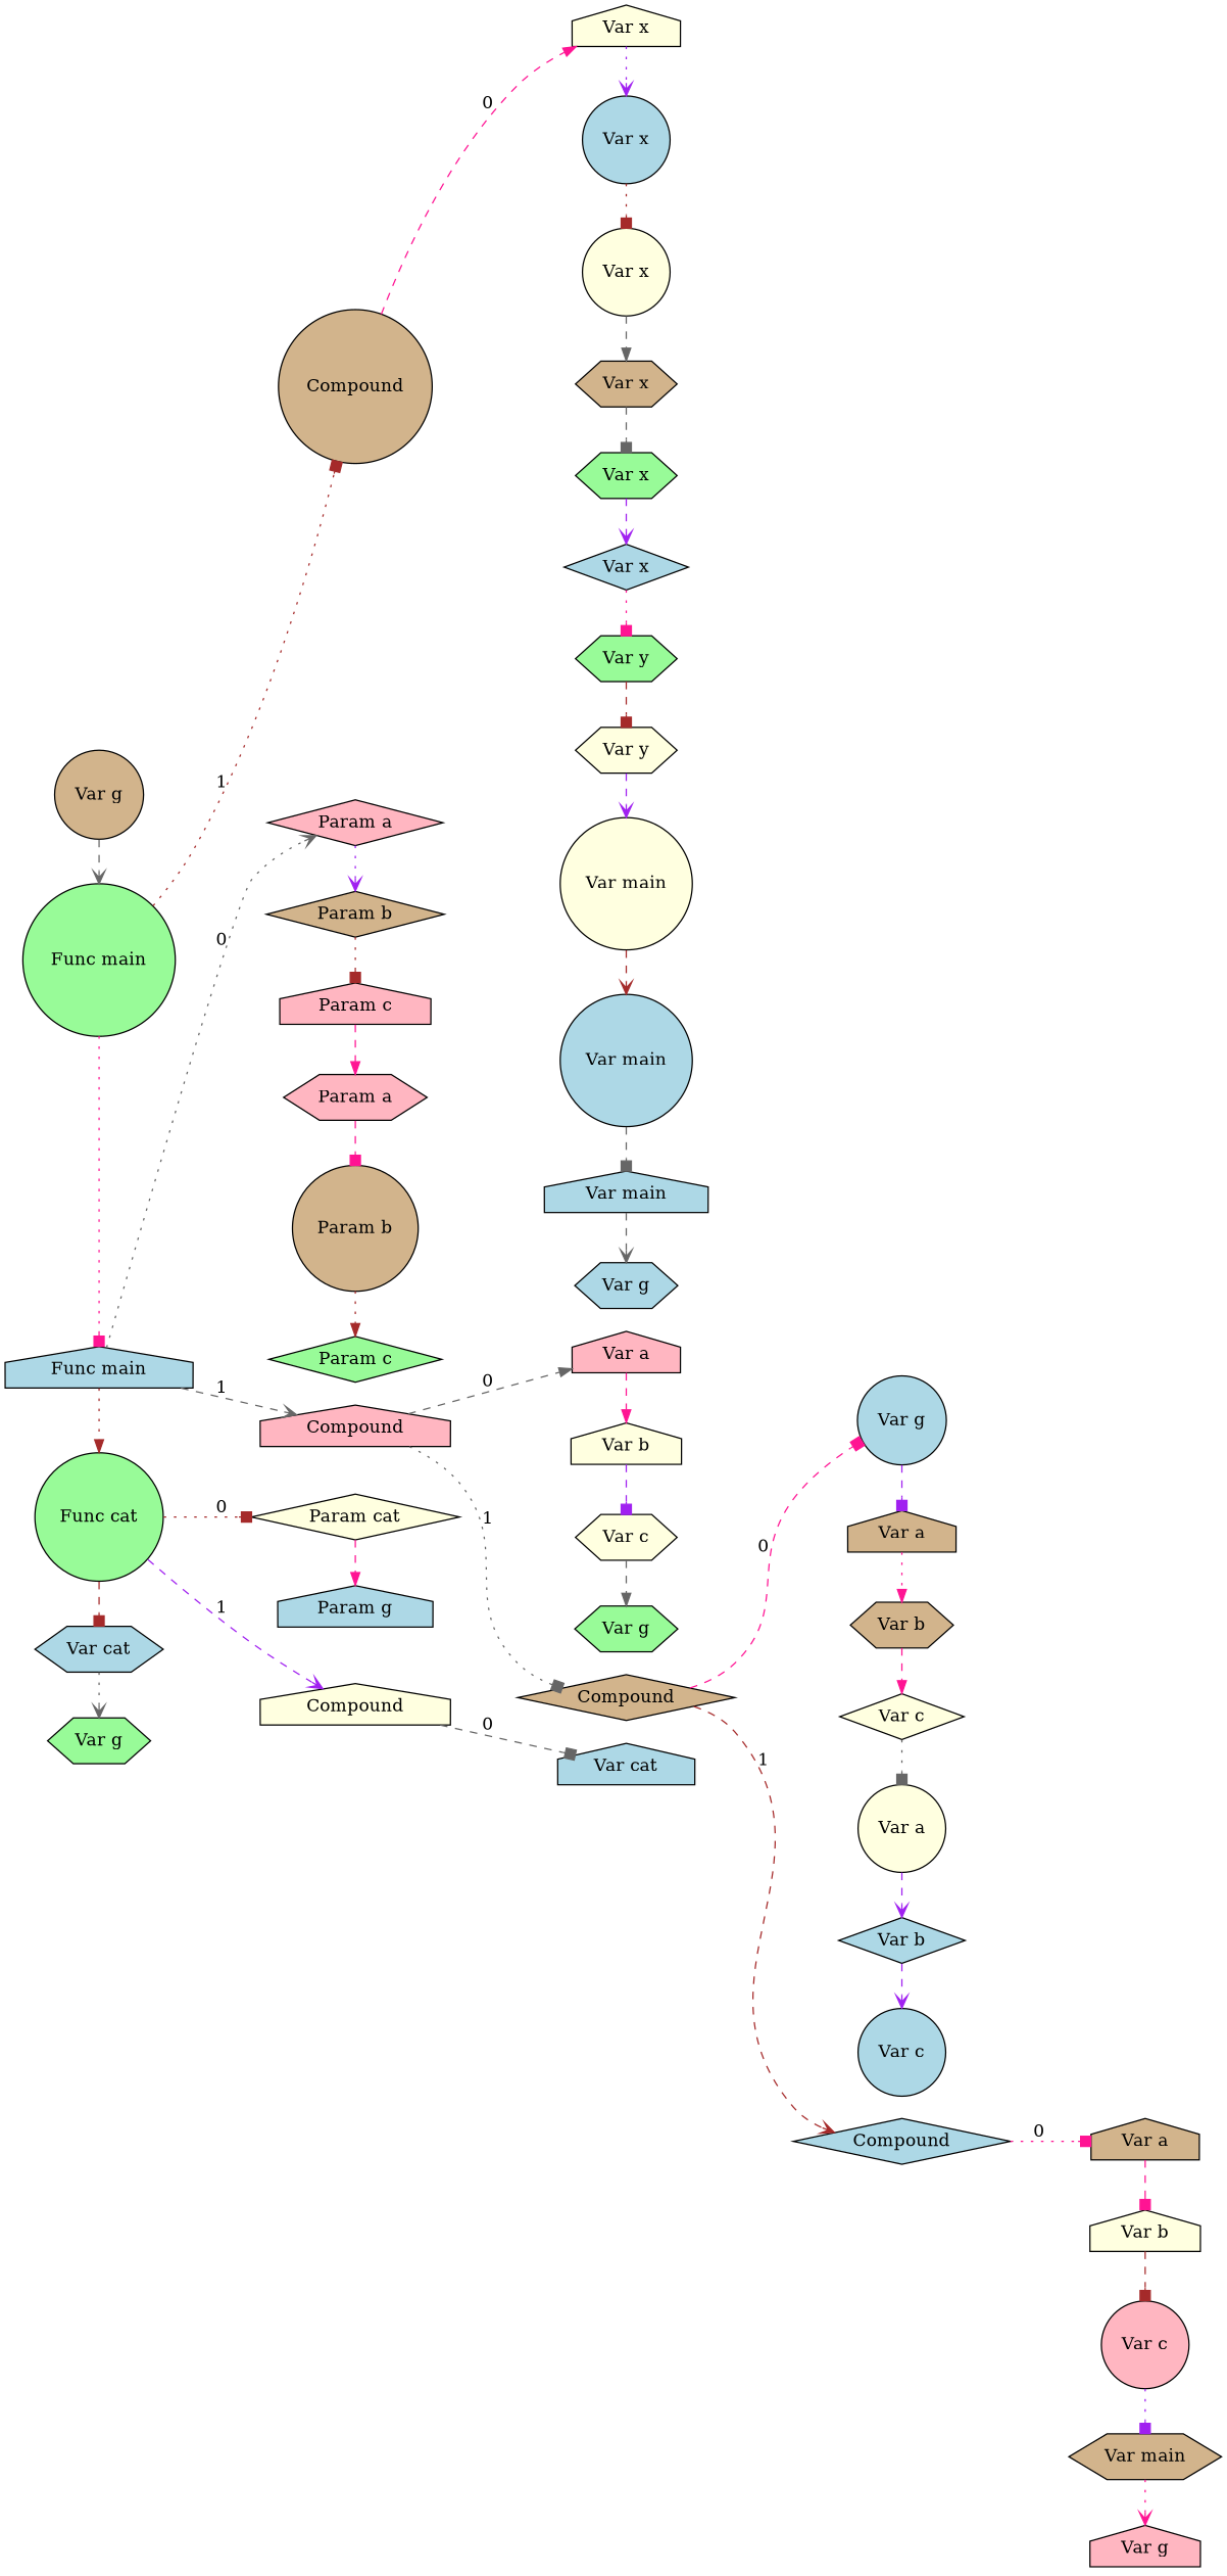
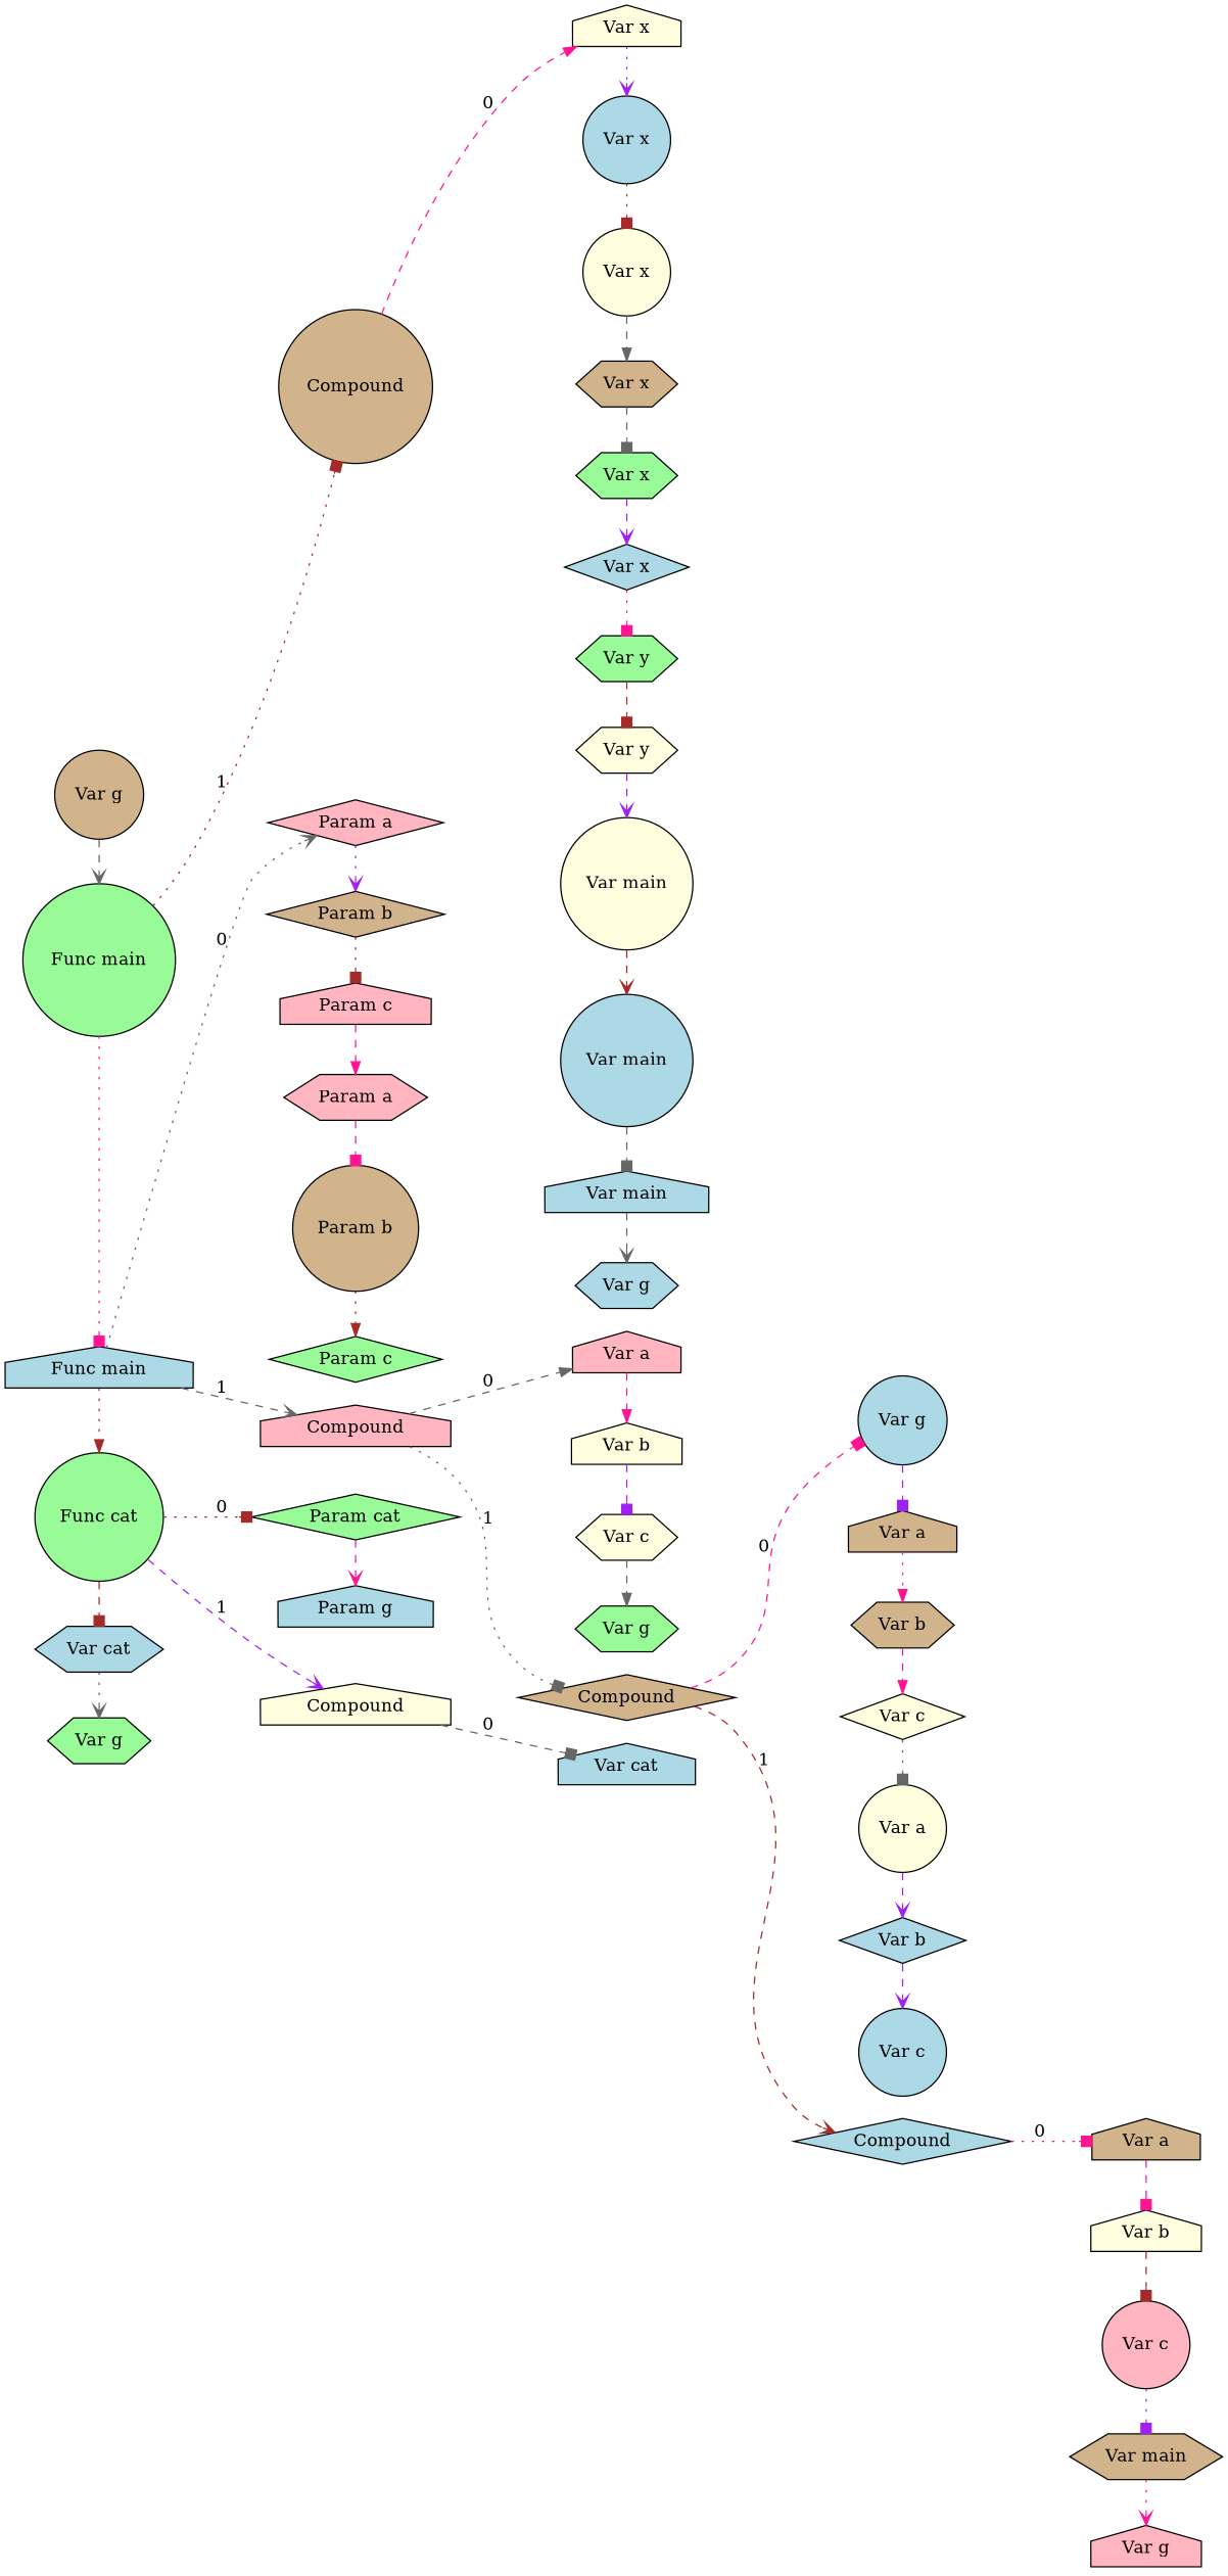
  digraph {
    rankdir=LR
    node [fillcolor=lightblue shape=house style=filled]
    edge [arrowhead=box color=gray40 style=dashed]
    n1 [fillcolor=tan label="Var g" shape=circle]
    n2 [fillcolor=palegreen label="Func main" shape=circle]
    n3 [label="Func main"]
    n4 [fillcolor=palegreen label="Func cat" shape=circle]
    n5 [label="Var cat" shape=hexagon]
    n6 [fillcolor=palegreen label="Var g" shape=hexagon]
    n7 [fillcolor=tan label=Compound shape=circle]
    n8 [fillcolor=lightyellow label="Var x"]
    n9 [label="Var x" shape=circle]
    n10 [fillcolor=lightyellow label="Var x" shape=circle]
    n11 [fillcolor=tan label="Var x" shape=hexagon]
    n12 [fillcolor=palegreen label="Var x" shape=hexagon]
    n13 [label="Var x" shape=diamond]
    n14 [fillcolor=palegreen label="Var y" shape=hexagon]
    n15 [fillcolor=lightyellow label="Var y" shape=hexagon]
    n16 [fillcolor=lightyellow label="Var main" shape=circle]
    n17 [label="Var main" shape=circle]
    n18 [label="Var main"]
    n19 [label="Var g" shape=hexagon]
    n20 [fillcolor=lightpink label="Param a" shape=diamond]
    n21 [fillcolor=lightpink label=Compound]
    n22 [fillcolor=lightpink label="Var a"]
    n23 [fillcolor=tan label=Compound shape=diamond]
    n24 [fillcolor=tan label="Param b" shape=diamond]
    n25 [fillcolor=lightpink label="Param c"]
    n26 [fillcolor=lightpink label="Param a" shape=hexagon]
    n27 [fillcolor=tan label="Param b" shape=circle]
    n28 [fillcolor=palegreen label="Param c" shape=diamond]
    n29 [fillcolor=lightyellow label="Var b"]
    n30 [fillcolor=lightyellow label="Var c" shape=hexagon]
    n31 [fillcolor=palegreen label="Var g" shape=hexagon]
-   n32 [fillcolor=lightyellow label="Param cat" shape=diamond]
+   n32 [fillcolor=palegreen label="Param cat" shape=diamond]
    n33 [fillcolor=lightyellow label=Compound]
    n34 [label="Var g" shape=circle]
    n35 [label=Compound shape=diamond]
    n36 [fillcolor=tan label="Var a"]
    n37 [fillcolor=tan label="Var b" shape=hexagon]
    n38 [fillcolor=lightyellow label="Var c" shape=diamond]
    n39 [fillcolor=lightyellow label="Var a" shape=circle]
    n40 [label="Var b" shape=diamond]
    n41 [label="Var c" shape=circle]
    n42 [fillcolor=tan label="Var a"]
    n43 [fillcolor=lightyellow label="Var b"]
    n44 [fillcolor=lightpink label="Var c" shape=circle]
    n45 [fillcolor=tan label="Var main" shape=hexagon]
    n46 [fillcolor=lightpink label="Var g"]
    n47 [label="Param g"]
    n48 [label="Var cat"]
    subgraph sub_1 {
      rank=same
      n1
      n2
      n3
      n4
      n5
      n6
    }
    subgraph sub_2 {
      n1
      n2
      n3
      n4
      n5
      n6
    }
    subgraph sub_3 {
      ordering=out
      rank=same
      n7
    }
    subgraph sub_4 {
      n2
      n7
    }
    subgraph sub_5 {
      ordering=out
      rank=same
      n8
    }
    subgraph sub_6 {
      n7
      n8
    }
    subgraph sub_7 {
      rank=same
      n8
      n9
      n10
      n11
      n12
      n13
      n14
      n15
      n16
      n17
      n18
      n19
    }
    subgraph sub_8 {
      n8
      n9
      n10
      n11
      n12
      n13
      n14
      n15
      n16
      n17
      n18
      n19
    }
    subgraph sub_9 {
      ordering=out
      rank=same
      n20
      n21
    }
    subgraph sub_10 {
      n3
      n20
      n21
    }
    subgraph sub_11 {
      n21
      n22
      n23
    }
    subgraph sub_12 {
      rank=same
      n20
      n24
      n25
      n26
      n27
      n28
    }
    subgraph sub_13 {
      n20
      n24
      n25
      n26
      n27
      n28
    }
    subgraph sub_14 {
      ordering=out
      rank=same
      n22
      n23
    }
    subgraph sub_15 {
      rank=same
      n22
      n29
      n30
      n31
    }
    subgraph sub_16 {
      ordering=out
      rank=same
      n32
      n33
    }
    subgraph sub_17 {
      n22
      n29
      n30
      n31
    }
    subgraph sub_18 {
      ordering=out
      rank=same
      n34
      n35
    }
    subgraph sub_19 {
      n23
      n34
      n35
    }
    subgraph sub_20 {
      rank=same
      n34
      n36
      n37
      n38
      n39
      n40
      n41
    }
    subgraph sub_21 {
      n34
      n36
      n37
      n38
      n39
      n40
      n41
    }
    subgraph sub_22 {
      ordering=out
      rank=same
      n42
    }
    subgraph sub_23 {
      n35
      n42
    }
    subgraph sub_24 {
      rank=same
      n42
      n43
      n44
      n45
      n46
    }
    subgraph sub_25 {
      n42
      n43
      n44
      n45
      n46
    }
    subgraph sub_26 {
      n4
      n32
      n33
    }
    subgraph sub_27 {
      rank=same
      n32
      n47
    }
    subgraph sub_28 {
      n32
      n47
    }
    subgraph sub_29 {
      ordering=out
      rank=same
      n48
    }
    subgraph sub_30 {
      n33
      n48
    }
    n1 -> n2 [arrowhead=vee]
    n2 -> n3 [color=deeppink style=dotted]
    n2 -> n7 [color=brown label=1 style=dotted]
    n3 -> n4 [arrowhead=normal color=brown style=dotted]
    n3 -> n20 [arrowhead=vee label=0 style=dotted]
    n3 -> n21 [arrowhead=vee label=1]
    n4 -> n5 [color=brown]
    n4 -> n32 [color=brown label=0 style=dotted]
    n4 -> n33 [arrowhead=vee color=purple label=1]
    n5 -> n6 [arrowhead=vee style=dotted]
    n7 -> n8 [arrowhead=normal color=deeppink label=0]
    n8 -> n9 [arrowhead=vee color=purple style=dotted]
    n9 -> n10 [color=brown style=dotted]
    n10 -> n11 [arrowhead=normal]
    n11 -> n12
    n12 -> n13 [arrowhead=vee color=purple]
    n13 -> n14 [color=deeppink style=dotted]
    n14 -> n15 [color=brown]
    n15 -> n16 [arrowhead=vee color=purple]
    n16 -> n17 [arrowhead=vee color=brown]
    n17 -> n18
    n18 -> n19 [arrowhead=vee]
    n20 -> n24 [arrowhead=vee color=purple style=dotted]
    n21 -> n22 [arrowhead=normal label=0]
    n21 -> n23 [label=1 style=dotted]
    n22 -> n29 [arrowhead=normal color=deeppink]
    n23 -> n34 [color=deeppink label=0]
    n23 -> n35 [arrowhead=vee color=brown label=1]
    n24 -> n25 [color=brown style=dotted]
    n25 -> n26 [arrowhead=normal color=deeppink]
    n26 -> n27 [color=deeppink]
    n27 -> n28 [arrowhead=normal color=brown style=dotted]
    n29 -> n30 [color=purple]
    n30 -> n31 [arrowhead=normal]
-   n32 -> n47 [arrowhead=normal color=deeppink]
+   n32 -> n47 [arrowhead=vee color=deeppink]
    n33 -> n48 [label=0]
    n34 -> n36 [color=purple]
    n35 -> n42 [color=deeppink label=0 style=dotted]
    n36 -> n37 [arrowhead=normal color=deeppink style=dotted]
    n37 -> n38 [arrowhead=normal color=deeppink]
    n38 -> n39 [style=dotted]
    n39 -> n40 [arrowhead=vee color=purple]
    n40 -> n41 [arrowhead=vee color=purple]
    n42 -> n43 [color=deeppink]
    n43 -> n44 [color=brown]
    n44 -> n45 [color=purple style=dotted]
    n45 -> n46 [arrowhead=vee color=deeppink style=dotted]
  }
